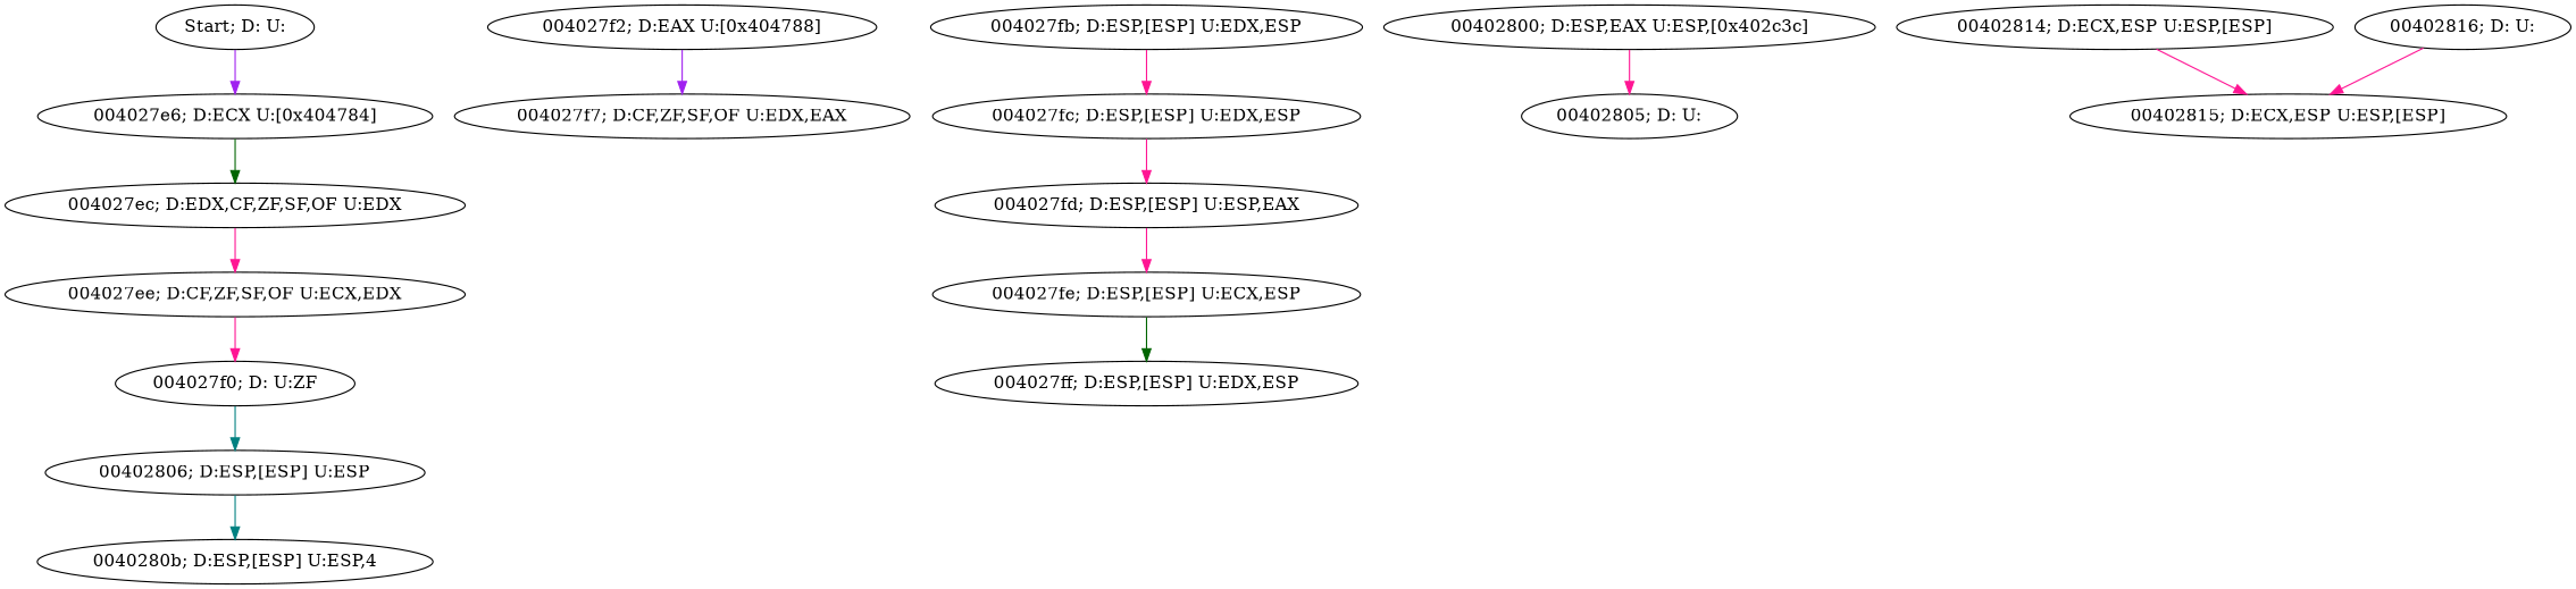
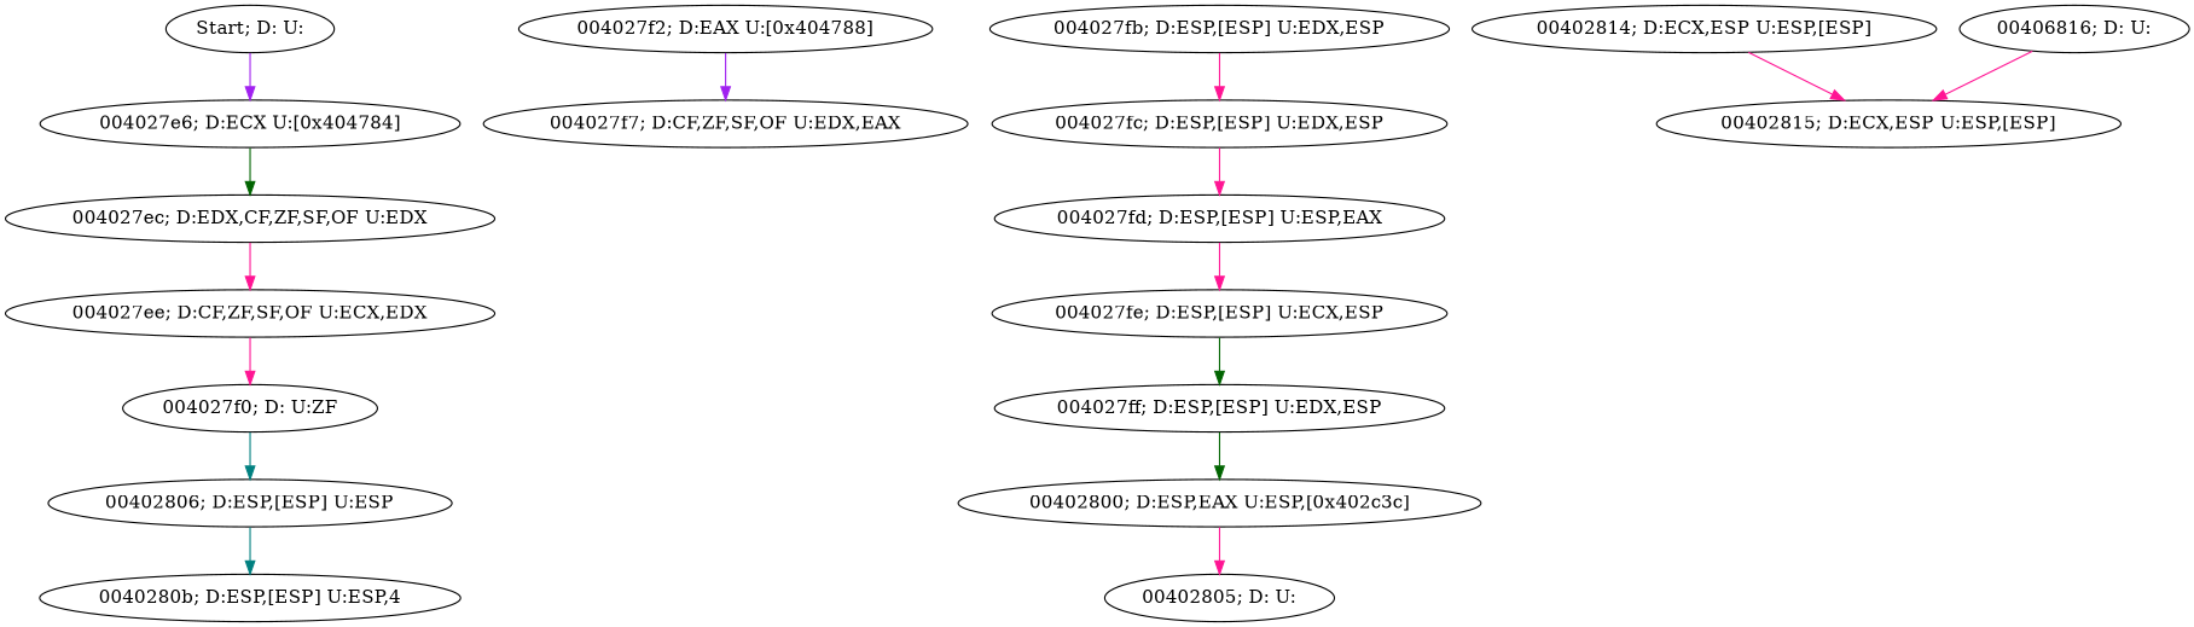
  digraph {
    edge [color=deeppink]
    n1 [label="Start; D: U:"]
    n2 [label="004027e6; D:ECX U:[0x404784]"]
    n3 [label="004027ec; D:EDX,CF,ZF,SF,OF U:EDX"]
    n4 [label="004027ee; D:CF,ZF,SF,OF U:ECX,EDX"]
    n5 [label="004027f0; D: U:ZF"]
    n6 [label="00402806; D:ESP,[ESP] U:ESP"]
    n7 [label="004027f2; D:EAX U:[0x404788]"]
    n8 [label="004027f7; D:CF,ZF,SF,OF U:EDX,EAX"]
    n9 [label="0040280b; D:ESP,[ESP] U:ESP,4"]
    n10 [label="004027fb; D:ESP,[ESP] U:EDX,ESP"]
    n11 [label="004027fc; D:ESP,[ESP] U:EDX,ESP"]
    n12 [label="004027fd; D:ESP,[ESP] U:ESP,EAX"]
    n13 [label="004027fe; D:ESP,[ESP] U:ECX,ESP"]
    n14 [label="004027ff; D:ESP,[ESP] U:EDX,ESP"]
    n15 [label="00402800; D:ESP,EAX U:ESP,[0x402c3c]"]
    n16 [label="00402805; D: U:"]
    n17 [label="00402814; D:ECX,ESP U:ESP,[ESP]"]
    n18 [label="00402815; D:ECX,ESP U:ESP,[ESP]"]
-   n19 [label="00402816; D: U:"]
+   n19 [label="00406816; D: U:"]
    n1 -> n2 [color=purple]
    n2 -> n3 [color=darkgreen]
    n3 -> n4
    n4 -> n5
    n5 -> n6 [color=teal]
    n6 -> n9 [color=teal]
    n7 -> n8 [color=purple]
    n10 -> n11
    n11 -> n12
    n12 -> n13
    n13 -> n14 [color=darkgreen]
+   n14 -> n15 [color=darkgreen]
    n15 -> n16
    n17 -> n18
    n19 -> n18
  }
